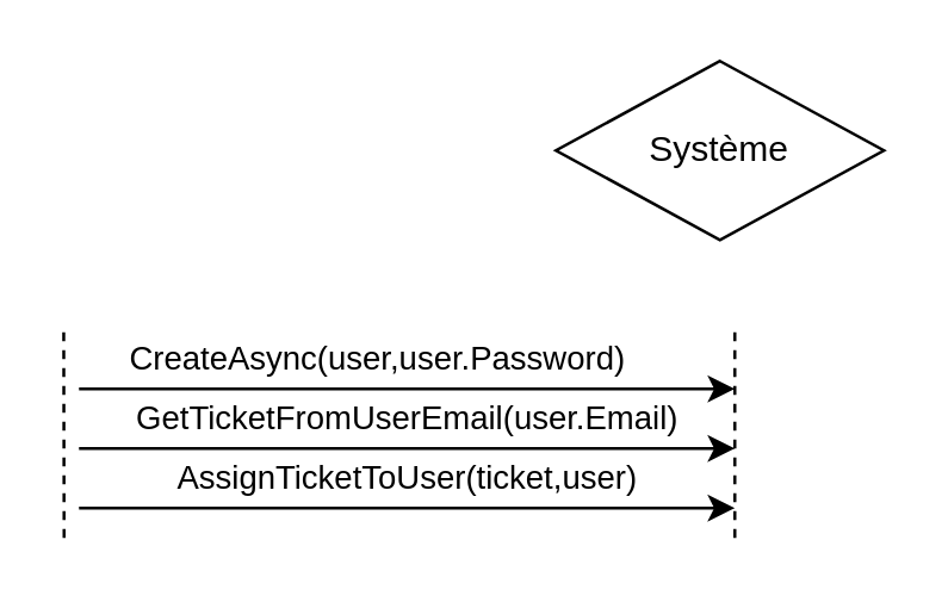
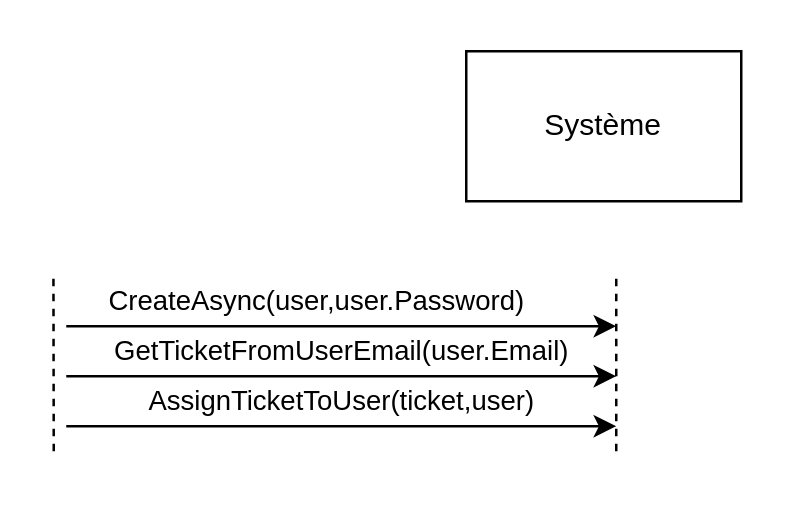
  <mxCell id="0" />
  <mxCell id="1" parent="0" />
  <mxCell id="2" value="CreateAsync(user,user.Password)" style="endArrow=classic;html=1;" parent="1" edge="1"><mxGeometry x="-0.091" y="10" width="50" height="50" relative="1" as="geometry"><mxPoint x="26" y="130" as="sourcePoint" /><mxPoint x="246" y="130" as="targetPoint" /><mxPoint as="offset" /></mxGeometry></mxCell>
- <mxCell id="3" value="Système" style="rhombus;whiteSpace=wrap;html=1;" parent="1" vertex="1"><mxGeometry x="186" y="20" width="110" height="60" as="geometry" /></mxCell>
+ <mxCell id="3" value="Système" style="rounded=0;whiteSpace=wrap;html=1;" parent="1" vertex="1"><mxGeometry x="186" y="20" width="110" height="60" as="geometry" /></mxCell>
  <mxCell id="4" value="" style="endArrow=none;dashed=1;html=1;" parent="1" edge="1"><mxGeometry width="50" height="50" relative="1" as="geometry"><mxPoint x="246" y="180" as="sourcePoint" /><mxPoint x="246" y="110" as="targetPoint" /></mxGeometry></mxCell>
  <mxCell id="5" value="" style="endArrow=none;dashed=1;html=1;" parent="1" edge="1"><mxGeometry width="50" height="50" relative="1" as="geometry"><mxPoint x="21" y="180" as="sourcePoint" /><mxPoint x="20.88" y="110" as="targetPoint" /></mxGeometry></mxCell>
  <mxCell id="6" value="AssignTicketToUser(ticket,user)" style="endArrow=classic;html=1;" parent="1" edge="1"><mxGeometry y="10" width="50" height="50" relative="1" as="geometry"><mxPoint x="26" y="170" as="sourcePoint" /><mxPoint x="246" y="170" as="targetPoint" /><mxPoint as="offset" /></mxGeometry></mxCell>
  <mxCell id="7" value="GetTicketFromUserEmail(user.Email)" style="endArrow=classic;html=1;" edge="1" parent="1"><mxGeometry y="10" width="50" height="50" relative="1" as="geometry"><mxPoint x="26" y="150" as="sourcePoint" /><mxPoint x="246" y="150" as="targetPoint" /><mxPoint as="offset" /></mxGeometry></mxCell>
